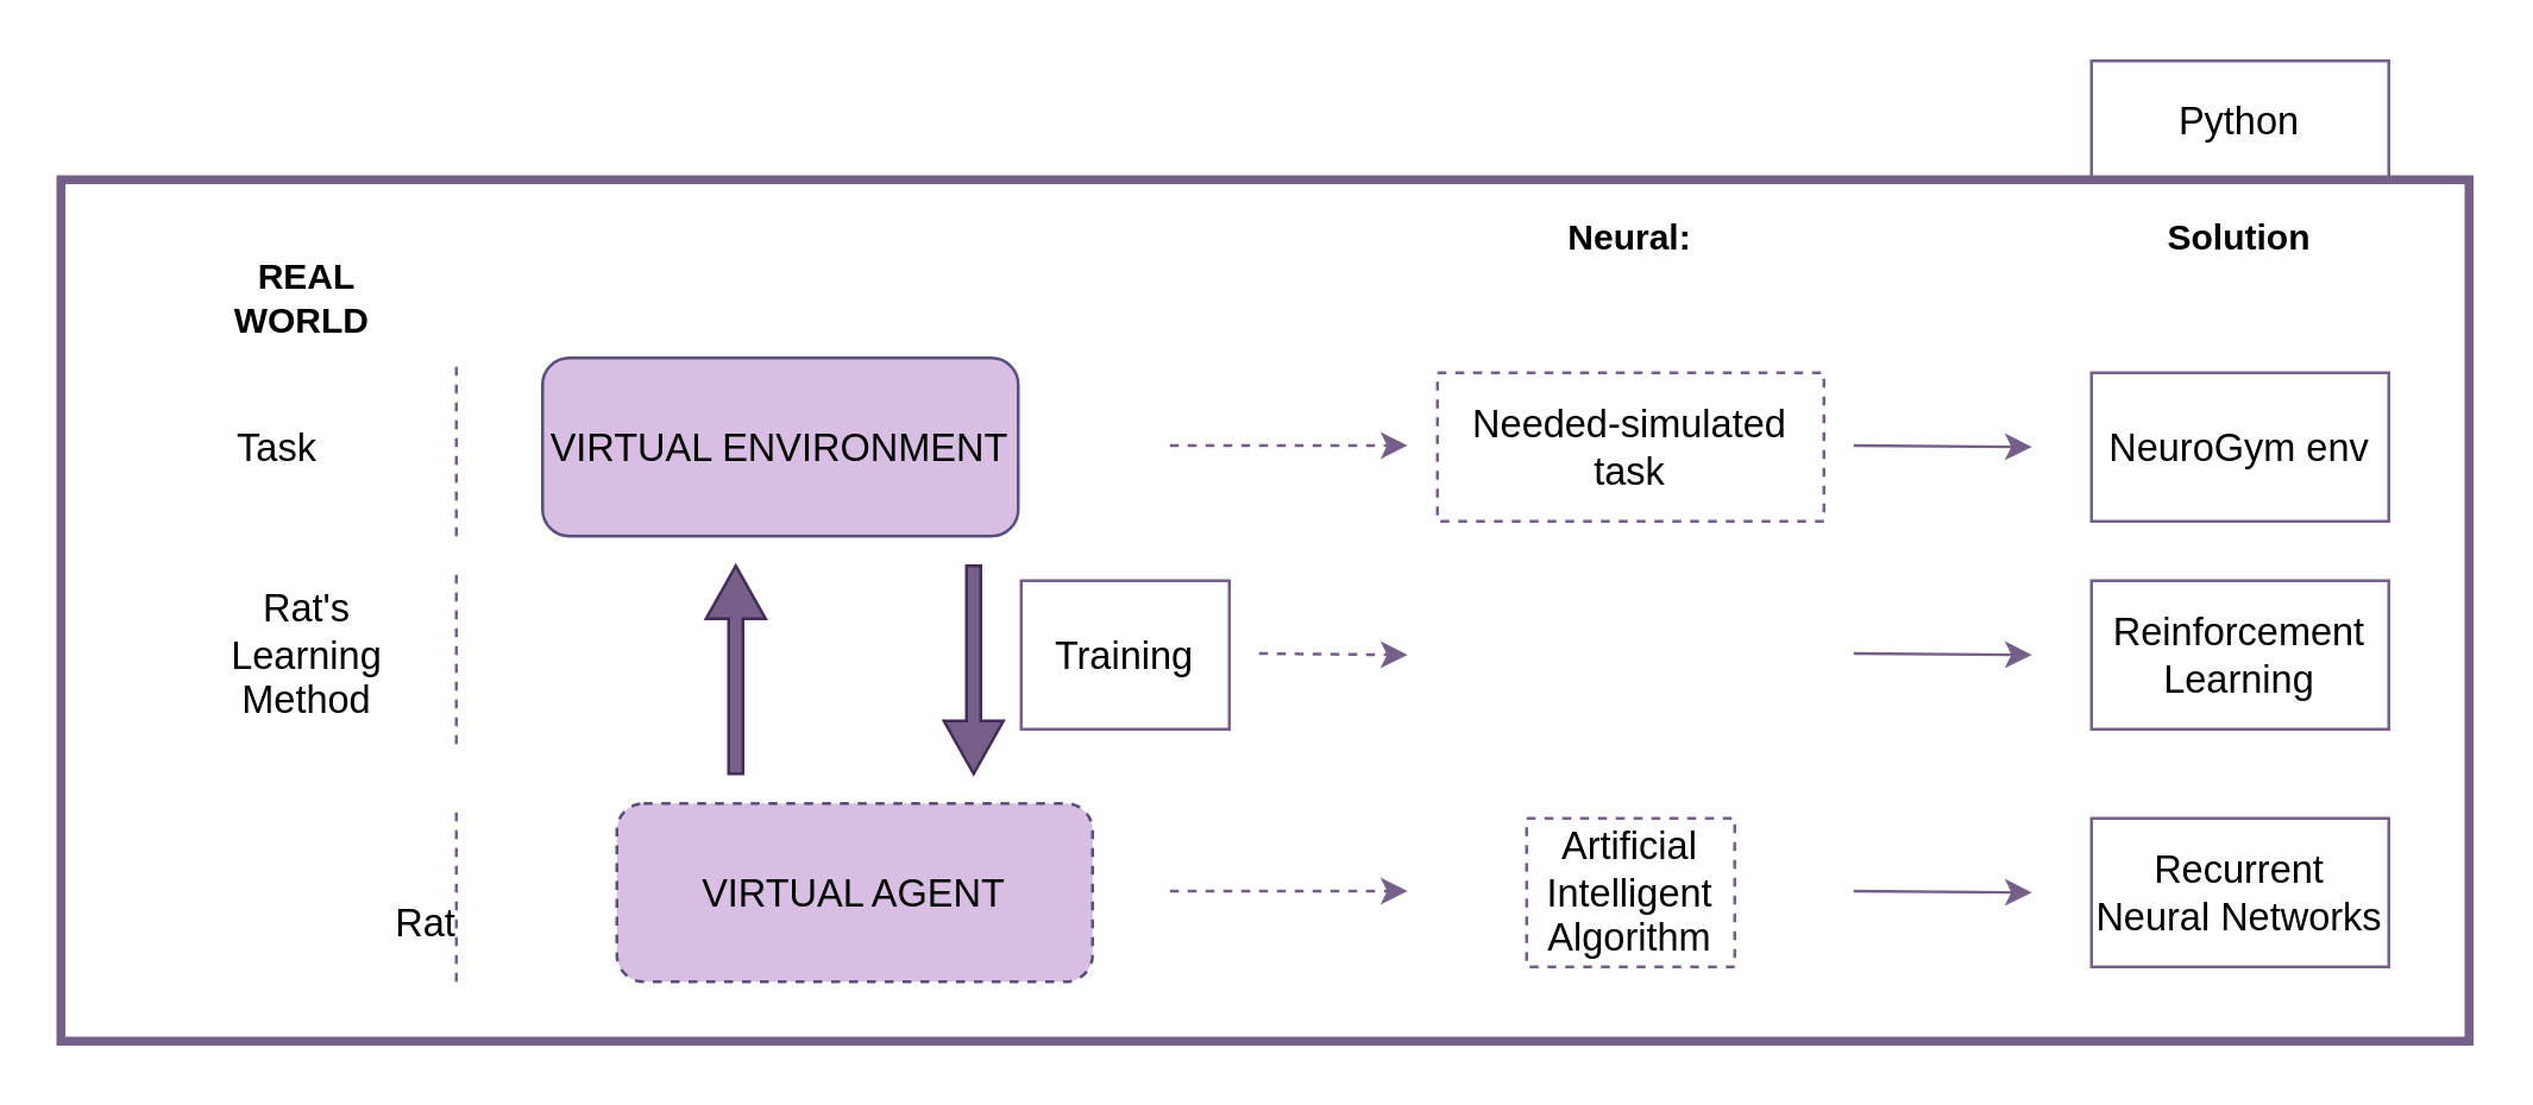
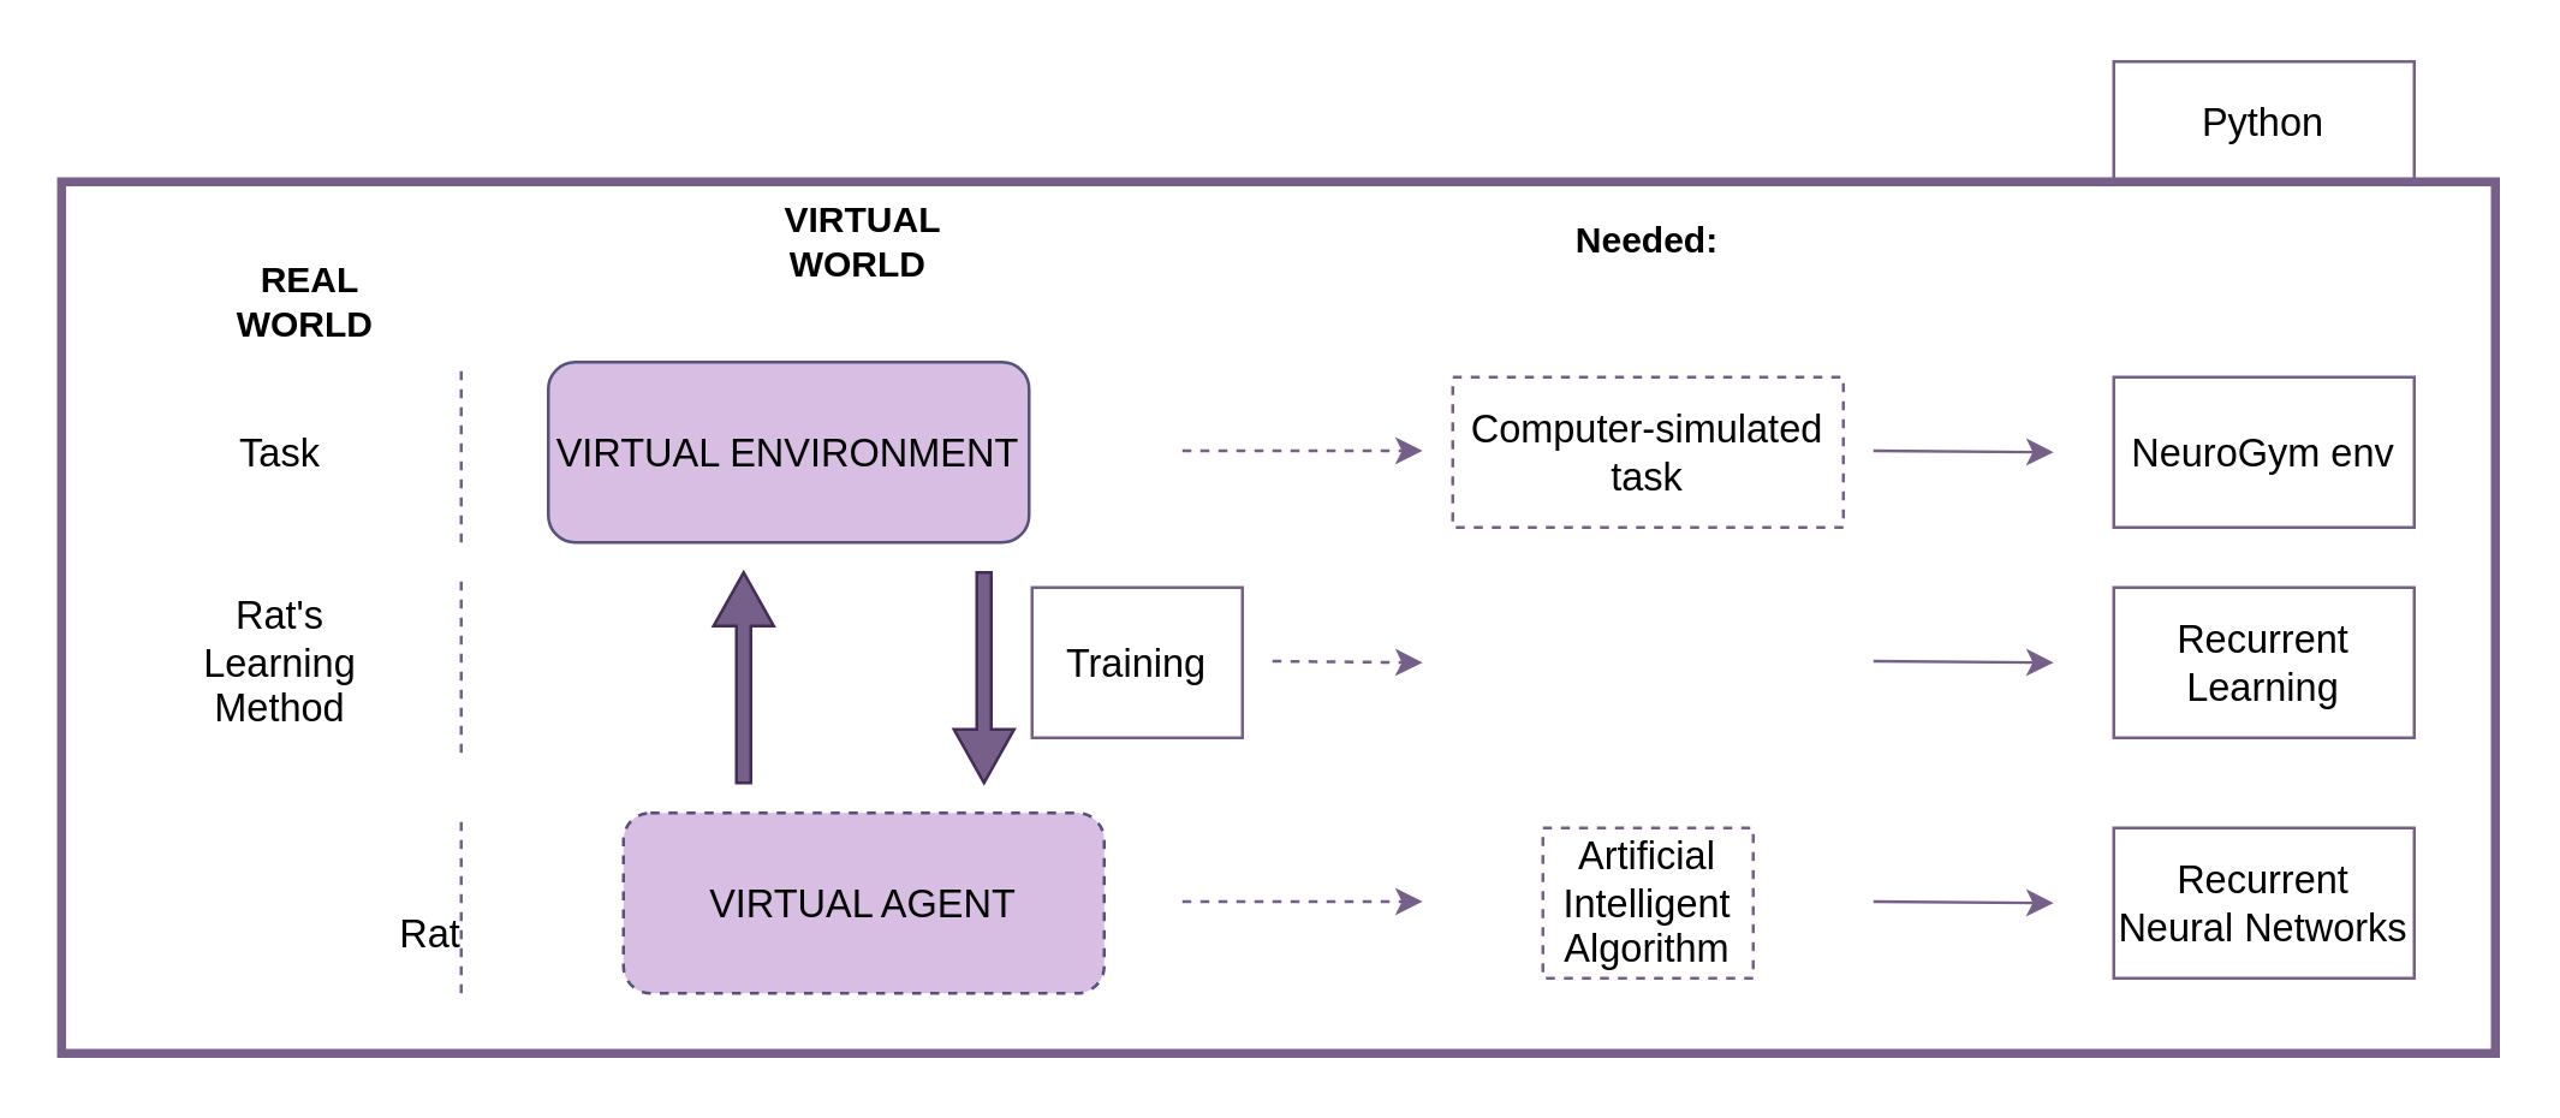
  <mxCell id="0" />
  <mxCell id="1" parent="0" />
  <mxCell id="2" value="&lt;span style=&quot;font-size: 13px&quot;&gt;VIRTUAL ENVIRONMENT&lt;/span&gt;" style="rounded=1;whiteSpace=wrap;html=1;strokeWidth=1;fillColor=#D7BEE2;strokeColor=#56517e;fontStyle=0;fontSize=13;" parent="1" vertex="1"><mxGeometry x="182" y="120" width="160" height="60" as="geometry" /></mxCell>
  <mxCell id="3" value="" style="html=1;shadow=0;dashed=0;align=center;verticalAlign=middle;shape=mxgraph.arrows2.arrow;dy=0.76;dx=17.8;direction=north;notch=0;strokeWidth=1;fillColor=#76608a;strokeColor=#432D57;fontColor=#ffffff;" parent="1" vertex="1"><mxGeometry x="237" y="190" width="20" height="70" as="geometry" /></mxCell>
  <mxCell id="4" value="" style="html=1;shadow=0;dashed=0;align=center;verticalAlign=middle;shape=mxgraph.arrows2.arrow;dy=0.76;dx=17.8;direction=north;notch=0;strokeWidth=1;rotation=-180;fillColor=#76608a;strokeColor=#432D57;fontColor=#ffffff;" parent="1" vertex="1"><mxGeometry x="317" y="190" width="20" height="70" as="geometry" /></mxCell>
  <mxCell id="5" value="&lt;span style=&quot;font-size: 13px;&quot;&gt;VIRTUAL AGENT&lt;/span&gt;" style="rounded=1;whiteSpace=wrap;html=1;strokeWidth=1;fillColor=#D7BEE2;strokeColor=#56517e;fontStyle=0;fontSize=13;dashed=1;" parent="1" vertex="1"><mxGeometry x="207" y="270" width="160" height="60" as="geometry" /></mxCell>
  <mxCell id="6" value="" style="rounded=0;whiteSpace=wrap;html=1;strokeWidth=3;fillColor=none;strokeColor=#76608A;fontColor=#ffffff;" parent="1" vertex="1"><mxGeometry x="20" y="60" width="810" height="290" as="geometry" /></mxCell>
  <mxCell id="7" value="" style="endArrow=none;dashed=1;html=1;shadow=0;strokeColor=#76608A;" parent="1" edge="1"><mxGeometry width="50" height="50" relative="1" as="geometry"><mxPoint x="153" y="180" as="sourcePoint" /><mxPoint x="153" y="120" as="targetPoint" /></mxGeometry></mxCell>
  <mxCell id="8" value="" style="endArrow=none;dashed=1;html=1;shadow=0;strokeColor=#76608A;" parent="1" edge="1"><mxGeometry width="50" height="50" relative="1" as="geometry"><mxPoint x="153" y="250" as="sourcePoint" /><mxPoint x="153" y="190" as="targetPoint" /></mxGeometry></mxCell>
  <mxCell id="9" value="" style="endArrow=none;dashed=1;html=1;shadow=0;strokeColor=#76608A;" parent="1" edge="1"><mxGeometry width="50" height="50" relative="1" as="geometry"><mxPoint x="153" y="330" as="sourcePoint" /><mxPoint x="153" y="270" as="targetPoint" /></mxGeometry></mxCell>
  <mxCell id="10" value="Task" style="text;html=1;strokeColor=none;fillColor=none;align=center;verticalAlign=middle;whiteSpace=wrap;rounded=0;fontSize=13;" parent="1" vertex="1"><mxGeometry x="63" y="130" width="60" height="40" as="geometry" /></mxCell>
- <mxCell id="11" value="Rat's Learning Method" style="text;html=1;strokeColor=none;fillColor=none;align=center;verticalAlign=middle;whiteSpace=wrap;rounded=0;fontSize=13;" parent="1" vertex="1"><mxGeometry x="73" y="200" width="60" height="40" as="geometry" /></mxCell>
+ <mxCell id="11" value="Rat's Learning Method" style="text;html=1;strokeColor=none;fillColor=none;align=center;verticalAlign=middle;whiteSpace=wrap;rounded=0;fontSize=13;" parent="1" vertex="1"><mxGeometry x="63" y="200" width="60" height="40" as="geometry" /></mxCell>
  <mxCell id="12" value="Rat" style="text;html=1;strokeColor=none;fillColor=none;align=center;verticalAlign=middle;whiteSpace=wrap;rounded=0;fontSize=13;" parent="1" vertex="1"><mxGeometry x="113" y="290" width="60" height="40" as="geometry" /></mxCell>
  <mxCell id="13" value="" style="endArrow=classic;html=1;shadow=0;strokeColor=#76608A;dashed=1;" parent="1" edge="1"><mxGeometry width="50" height="50" relative="1" as="geometry"><mxPoint x="393" y="149.5" as="sourcePoint" /><mxPoint x="473" y="149.5" as="targetPoint" /></mxGeometry></mxCell>
  <mxCell id="14" value="" style="endArrow=classic;html=1;shadow=0;strokeColor=#76608A;dashed=1;" parent="1" edge="1"><mxGeometry width="50" height="50" relative="1" as="geometry"><mxPoint x="393" y="299.5" as="sourcePoint" /><mxPoint x="473" y="299.5" as="targetPoint" /></mxGeometry></mxCell>
  <mxCell id="15" value="" style="endArrow=classic;html=1;shadow=0;strokeColor=#76608A;dashed=1;" parent="1" edge="1"><mxGeometry width="50" height="50" relative="1" as="geometry"><mxPoint x="423" y="219.5" as="sourcePoint" /><mxPoint x="473" y="220" as="targetPoint" /></mxGeometry></mxCell>
  <mxCell id="16" value="REAL WORLD&amp;nbsp;" style="text;html=1;strokeColor=none;fillColor=none;align=center;verticalAlign=middle;whiteSpace=wrap;rounded=0;fontStyle=1" parent="1" vertex="1"><mxGeometry x="73" y="80" width="60" height="40" as="geometry" /></mxCell>
+ <mxCell id="17" value="VIRTUAL WORLD&amp;nbsp;" style="text;html=1;strokeColor=none;fillColor=none;align=center;verticalAlign=middle;whiteSpace=wrap;rounded=0;fontStyle=1" parent="1" vertex="1"><mxGeometry x="257" y="60" width="60" height="40" as="geometry" /></mxCell>
  <mxCell id="18" value="&lt;font face=&quot;helvetica&quot; style=&quot;font-size: 13px;&quot;&gt;Training&lt;/font&gt;" style="rounded=0;whiteSpace=wrap;html=1;strokeColor=#76608A;strokeWidth=1;fillColor=none;align=center;verticalAlign=middle;fontSize=13;" parent="1" vertex="1"><mxGeometry x="343" y="195" width="70" height="50" as="geometry" /></mxCell>
- <mxCell id="19" value="Neural:" style="text;html=1;strokeColor=none;fillColor=none;align=center;verticalAlign=middle;whiteSpace=wrap;rounded=0;fontStyle=1" parent="1" vertex="1"><mxGeometry x="518" y="60" width="60" height="40" as="geometry" /></mxCell>
- <mxCell id="20" value="Needed-simulated task" style="text;html=1;strokeColor=#76608A;fillColor=none;align=center;verticalAlign=middle;whiteSpace=wrap;rounded=0;dashed=1;fontSize=13;" parent="1" vertex="1"><mxGeometry x="483" y="125" width="130" height="50" as="geometry" /></mxCell>
+ <mxCell id="19" value="Needed:" style="text;html=1;strokeColor=none;fillColor=none;align=center;verticalAlign=middle;whiteSpace=wrap;rounded=0;fontStyle=1" parent="1" vertex="1"><mxGeometry x="518" y="60" width="60" height="40" as="geometry" /></mxCell>
+ <mxCell id="20" value="Computer-simulated task" style="text;html=1;strokeColor=#76608A;fillColor=none;align=center;verticalAlign=middle;whiteSpace=wrap;rounded=0;dashed=1;fontSize=13;" parent="1" vertex="1"><mxGeometry x="483" y="125" width="130" height="50" as="geometry" /></mxCell>
  <mxCell id="21" value="Artificial Intelligent Algorithm" style="text;html=1;strokeColor=#76608A;fillColor=none;align=center;verticalAlign=middle;whiteSpace=wrap;rounded=0;dashed=1;fontSize=13;" parent="1" vertex="1"><mxGeometry x="513" y="275" width="70" height="50" as="geometry" /></mxCell>
  <mxCell id="22" value="" style="endArrow=classic;html=1;shadow=0;strokeColor=#76608A;" parent="1" edge="1"><mxGeometry width="50" height="50" relative="1" as="geometry"><mxPoint x="623" y="149.5" as="sourcePoint" /><mxPoint x="683" y="150" as="targetPoint" /></mxGeometry></mxCell>
  <mxCell id="23" value="" style="endArrow=classic;html=1;shadow=0;strokeColor=#76608A;" parent="1" edge="1"><mxGeometry width="50" height="50" relative="1" as="geometry"><mxPoint x="623" y="219.5" as="sourcePoint" /><mxPoint x="683" y="220" as="targetPoint" /></mxGeometry></mxCell>
  <mxCell id="24" value="" style="endArrow=classic;html=1;shadow=0;strokeColor=#76608A;" parent="1" edge="1"><mxGeometry width="50" height="50" relative="1" as="geometry"><mxPoint x="623" y="299.5" as="sourcePoint" /><mxPoint x="683" y="300" as="targetPoint" /></mxGeometry></mxCell>
- <mxCell id="25" value="Solution" style="text;html=1;strokeColor=none;fillColor=none;align=center;verticalAlign=middle;whiteSpace=wrap;rounded=0;fontStyle=1" parent="1" vertex="1"><mxGeometry x="723" y="60" width="60" height="40" as="geometry" /></mxCell>
  <mxCell id="26" value="NeuroGym env" style="text;html=1;strokeColor=#76608A;fillColor=none;align=center;verticalAlign=middle;whiteSpace=wrap;rounded=0;fontSize=13;" parent="1" vertex="1"><mxGeometry x="703" y="125" width="100" height="50" as="geometry" /></mxCell>
- <mxCell id="27" value="Reinforcement Learning" style="text;html=1;strokeColor=#76608A;fillColor=none;align=center;verticalAlign=middle;whiteSpace=wrap;rounded=0;fontSize=13;" parent="1" vertex="1"><mxGeometry x="703" y="195" width="100" height="50" as="geometry" /></mxCell>
+ <mxCell id="27" value="Recurrent Learning" style="text;html=1;strokeColor=#76608A;fillColor=none;align=center;verticalAlign=middle;whiteSpace=wrap;rounded=0;fontSize=13;" parent="1" vertex="1"><mxGeometry x="703" y="195" width="100" height="50" as="geometry" /></mxCell>
  <mxCell id="28" value="Recurrent Neural Networks" style="text;html=1;strokeColor=#76608A;fillColor=none;align=center;verticalAlign=middle;whiteSpace=wrap;rounded=0;fontSize=13;" parent="1" vertex="1"><mxGeometry x="703" y="275" width="100" height="50" as="geometry" /></mxCell>
  <mxCell id="29" value="Python" style="text;html=1;strokeColor=#76608A;fillColor=none;align=center;verticalAlign=middle;whiteSpace=wrap;rounded=0;fontSize=13;" parent="1" vertex="1"><mxGeometry x="703" y="20" width="100" height="40" as="geometry" /></mxCell>
